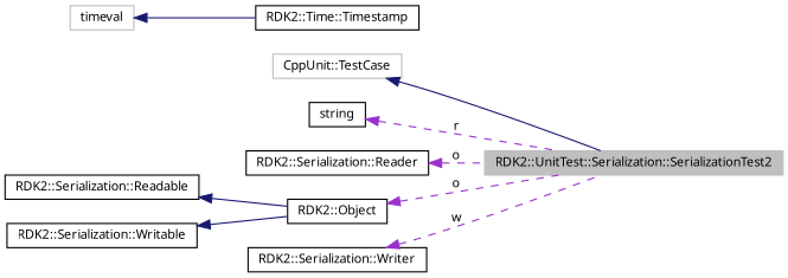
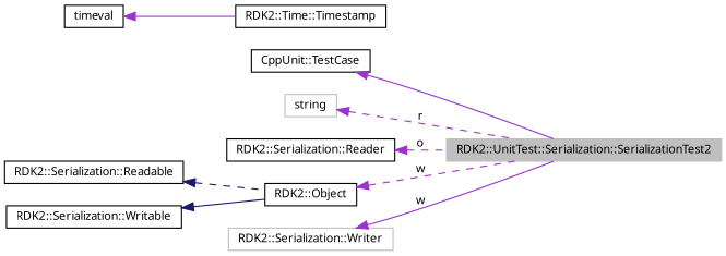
  digraph {
    rankdir=LR
    node [color=black fillcolor=white fontname="FreeSans.ttf" fontsize=10 shape=record style=filled]
    edge [color=midnightblue dir=back fontname="FreeSans.ttf" fontsize=10 labelfontname="FreeSans.ttf" labelfontsize=10 style=solid]
    n1 [color=grey75 fillcolor=grey75 fontcolor=black height=0.2 label="RDK2::UnitTest::Serialization::SerializationTest2" width=0.4]
-   n2 [color=grey75 height=0.2 label="CppUnit::TestCase" width=0.4]
-   n3 [height=0.2 label=string width=0.4]
+   n2 [height=0.2 label="CppUnit::TestCase" width=0.4]
+   n3 [color=grey75 height=0.2 label=string width=0.4]
    n4 [height=0.2 label="RDK2::Serialization::Reader" width=0.4]
    n5 [height=0.2 label="RDK2::Object" width=0.4]
    n6 [height=0.2 label="RDK2::Serialization::Readable" width=0.4]
    n7 [height=0.2 label="RDK2::Serialization::Writable" width=0.4]
    n8 [height=0.2 label="RDK2::Time::Timestamp" width=0.4]
-   n9 [color=grey75 height=0.2 label=timeval width=0.4]
-   n10 [height=0.2 label="RDK2::Serialization::Writer" width=0.4]
-   n2 -> n1
+   n9 [height=0.2 label=timeval width=0.4]
+   n10 [color=grey75 height=0.2 label="RDK2::Serialization::Writer" width=0.4]
+   n2 -> n1 [color=darkorchid3]
    n3 -> n1 [color=darkorchid3 label=r style=dashed]
    n4 -> n1 [color=darkorchid3 label=o style=dashed]
-   n5 -> n1 [color=darkorchid3 label=o style=dashed]
-   n6 -> n5
+   n5 -> n1 [color=darkorchid3 label=w style=dashed]
+   n6 -> n5 [style=dashed]
    n7 -> n5
-   n9 -> n8
-   n10 -> n1 [color=darkorchid3 label=w style=dashed]
+   n9 -> n8 [color=darkorchid3]
+   n10 -> n1 [color=darkorchid3 label=w]
  }
